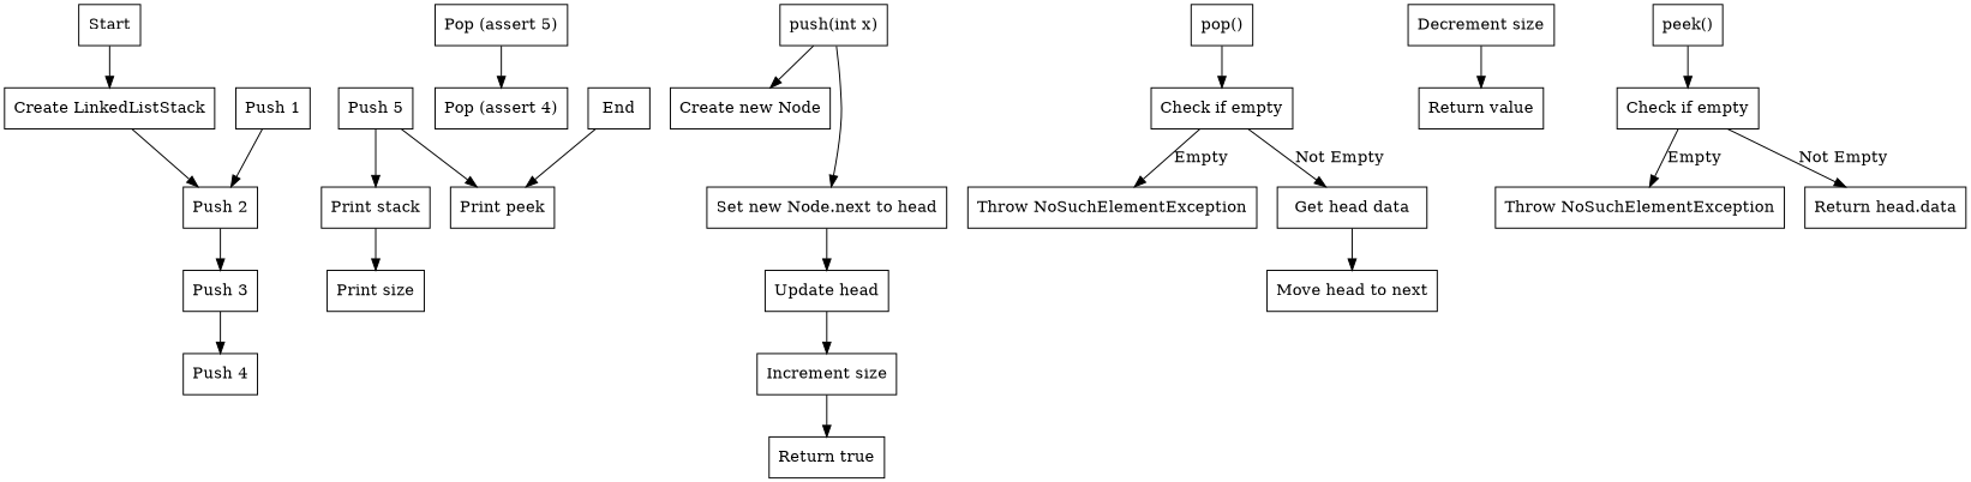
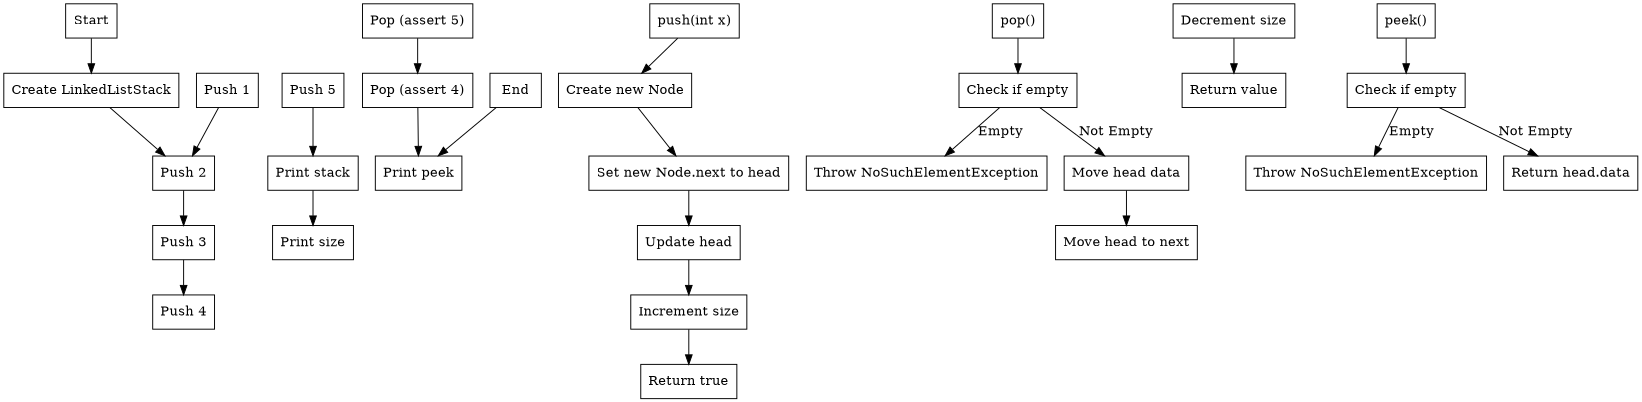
  digraph {
    node [shape=box]
    n1 [label=Start]
    n2 [label="Create LinkedListStack"]
    n3 [label="Push 2"]
    n4 [label="Push 1"]
    n5 [label="Push 3"]
    n6 [label="Push 4"]
    n7 [label="Push 5"]
    n8 [label="Print stack"]
    n9 [label="Print size"]
    n10 [label="Pop (assert 5)"]
    n11 [label="Pop (assert 4)"]
    n12 [label="Print peek"]
    n13 [label=End]
    n14 [label="push(int x)"]
    n15 [label="Create new Node"]
    n16 [label="Set new Node.next to head"]
    n17 [label="Update head"]
    n18 [label="Increment size"]
    n19 [label="Return true"]
    n20 [label="pop()"]
    n21 [label="Check if empty"]
    n22 [label="Throw NoSuchElementException"]
-   n23 [label="Get head data"]
+   n23 [label="Move head data"]
    n24 [label="Move head to next"]
    n25 [label="Decrement size"]
    n26 [label="Return value"]
    n27 [label="peek()"]
    n28 [label="Check if empty"]
    n29 [label="Throw NoSuchElementException"]
    n30 [label="Return head.data"]
    n1 -> n2
    n2 -> n3
    n3 -> n5
    n4 -> n3
    n5 -> n6
    n7 -> n8
    n8 -> n9
    n10 -> n11
-   n7 -> n12
+   n11 -> n12
    n13 -> n12
    n14 -> n15
-   n14 -> n16
+   n15 -> n16
    n16 -> n17
    n17 -> n18
    n18 -> n19
    n20 -> n21
    n21 -> n22 [label=Empty]
    n21 -> n23 [label="Not Empty"]
    n23 -> n24
    n25 -> n26
    n27 -> n28
    n28 -> n29 [label=Empty]
    n28 -> n30 [label="Not Empty"]
  }
